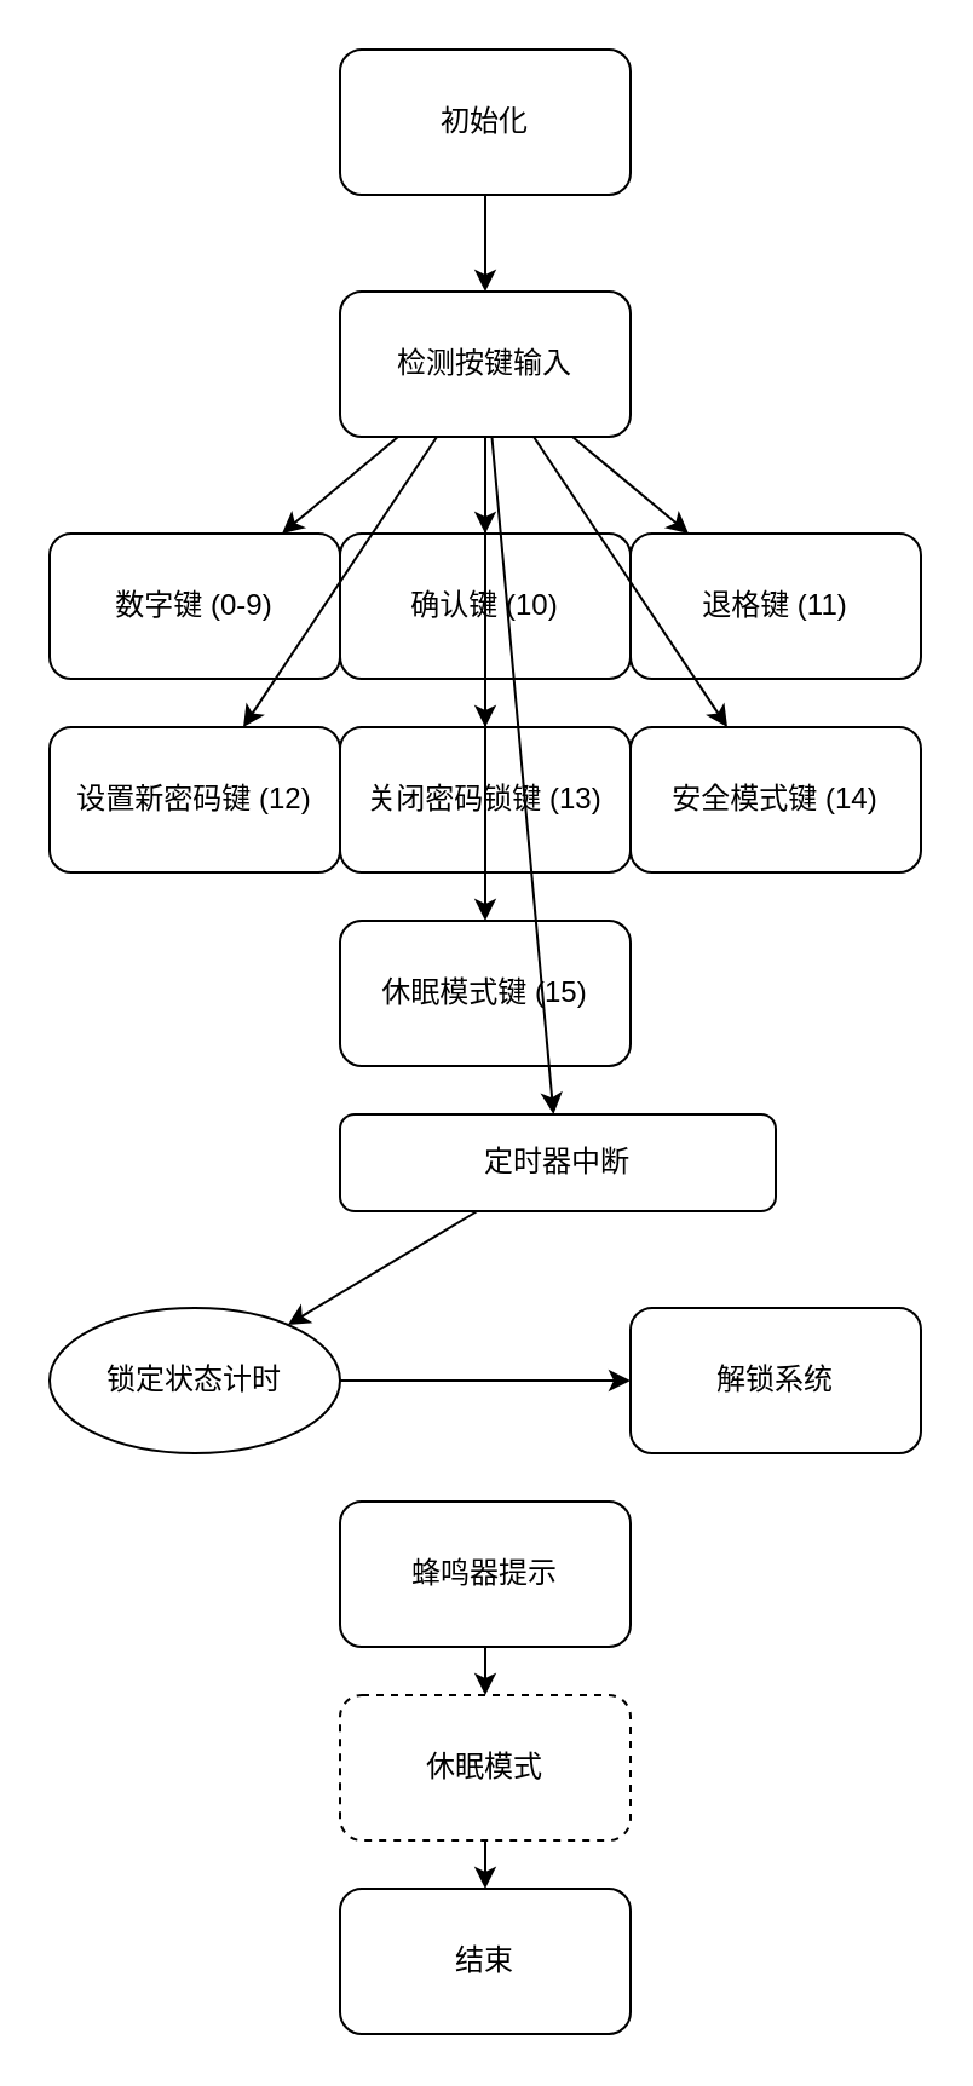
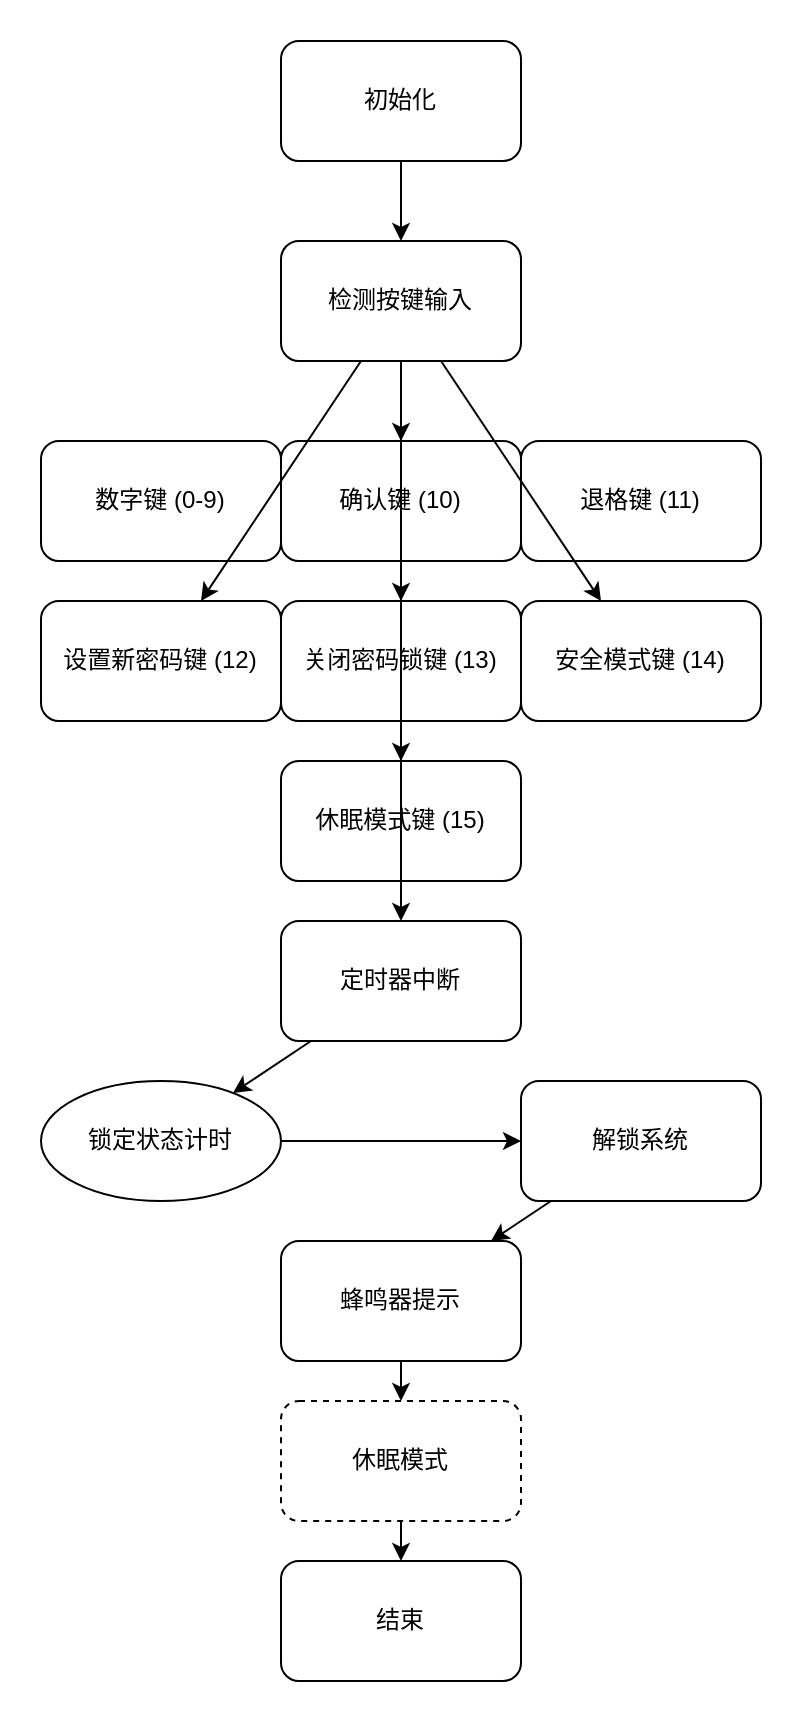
  <mxCell id="0" />
  <mxCell id="1" parent="0" />
  <mxCell id="2" value="初始化" style="rounded=1;whiteSpace=wrap;html=1;" vertex="1" parent="1"><mxGeometry x="140" y="20" width="120" height="60" as="geometry" /></mxCell>
  <mxCell id="3" value="检测按键输入" style="rounded=1;whiteSpace=wrap;html=1;" vertex="1" parent="1"><mxGeometry x="140" y="120" width="120" height="60" as="geometry" /></mxCell>
  <mxCell id="4" value="数字键 (0-9)" style="rounded=1;whiteSpace=wrap;html=1;" vertex="1" parent="1"><mxGeometry x="20" y="220" width="120" height="60" as="geometry" /></mxCell>
  <mxCell id="5" value="确认键 (10)" style="rounded=1;whiteSpace=wrap;html=1;" vertex="1" parent="1"><mxGeometry x="140" y="220" width="120" height="60" as="geometry" /></mxCell>
  <mxCell id="6" value="退格键 (11)" style="rounded=1;whiteSpace=wrap;html=1;" vertex="1" parent="1"><mxGeometry x="260" y="220" width="120" height="60" as="geometry" /></mxCell>
  <mxCell id="7" value="设置新密码键 (12)" style="rounded=1;whiteSpace=wrap;html=1;" vertex="1" parent="1"><mxGeometry x="20" y="300" width="120" height="60" as="geometry" /></mxCell>
  <mxCell id="8" value="关闭密码锁键 (13)" style="rounded=1;whiteSpace=wrap;html=1;" vertex="1" parent="1"><mxGeometry x="140" y="300" width="120" height="60" as="geometry" /></mxCell>
  <mxCell id="9" value="安全模式键 (14)" style="rounded=1;whiteSpace=wrap;html=1;" vertex="1" parent="1"><mxGeometry x="260" y="300" width="120" height="60" as="geometry" /></mxCell>
  <mxCell id="10" value="休眠模式键 (15)" style="rounded=1;whiteSpace=wrap;html=1;" vertex="1" parent="1"><mxGeometry x="140" y="380" width="120" height="60" as="geometry" /></mxCell>
- <mxCell id="11" value="定时器中断" style="rounded=1;whiteSpace=wrap;html=1;" vertex="1" parent="1"><mxGeometry x="140" y="460" width="180" height="40" as="geometry" /></mxCell>
+ <mxCell id="11" value="定时器中断" style="rounded=1;whiteSpace=wrap;html=1;" vertex="1" parent="1"><mxGeometry x="140" y="460" width="120" height="60" as="geometry" /></mxCell>
  <mxCell id="12" value="锁定状态计时" style="ellipse;whiteSpace=wrap;html=1;" vertex="1" parent="1"><mxGeometry x="20" y="540" width="120" height="60" as="geometry" /></mxCell>
  <mxCell id="13" value="解锁系统" style="rounded=1;whiteSpace=wrap;html=1;" vertex="1" parent="1"><mxGeometry x="260" y="540" width="120" height="60" as="geometry" /></mxCell>
  <mxCell id="14" value="蜂鸣器提示" style="rounded=1;whiteSpace=wrap;html=1;" vertex="1" parent="1"><mxGeometry x="140" y="620" width="120" height="60" as="geometry" /></mxCell>
  <mxCell id="15" value="休眠模式" style="rounded=1;whiteSpace=wrap;html=1;dashed=1;" vertex="1" parent="1"><mxGeometry x="140" y="700" width="120" height="60" as="geometry" /></mxCell>
  <mxCell id="16" value="结束" style="rounded=1;whiteSpace=wrap;html=1;" vertex="1" parent="1"><mxGeometry x="140" y="780" width="120" height="60" as="geometry" /></mxCell>
  <mxCell id="17" value="" edge="1" parent="1" source="2" target="3"><mxGeometry relative="1" as="geometry" /></mxCell>
- <mxCell id="18" value="" edge="1" parent="1" source="3" target="4"><mxGeometry relative="1" as="geometry" /></mxCell>
  <mxCell id="19" value="" edge="1" parent="1" source="3" target="5"><mxGeometry relative="1" as="geometry" /></mxCell>
- <mxCell id="20" value="" edge="1" parent="1" source="3" target="6"><mxGeometry relative="1" as="geometry" /></mxCell>
  <mxCell id="21" value="" edge="1" parent="1" source="3" target="7"><mxGeometry relative="1" as="geometry" /></mxCell>
  <mxCell id="22" value="" edge="1" parent="1" source="3" target="8"><mxGeometry relative="1" as="geometry" /></mxCell>
  <mxCell id="23" value="" edge="1" parent="1" source="3" target="9"><mxGeometry relative="1" as="geometry" /></mxCell>
  <mxCell id="24" value="" edge="1" parent="1" source="3" target="10"><mxGeometry relative="1" as="geometry" /></mxCell>
  <mxCell id="25" value="" edge="1" parent="1" source="3" target="11"><mxGeometry relative="1" as="geometry" /></mxCell>
  <mxCell id="26" value="" edge="1" parent="1" source="11" target="12"><mxGeometry relative="1" as="geometry" /></mxCell>
  <mxCell id="27" value="" edge="1" parent="1" source="12" target="13"><mxGeometry relative="1" as="geometry" /></mxCell>
+ <mxCell id="28" value="" edge="1" parent="1" source="13" target="14"><mxGeometry relative="1" as="geometry" /></mxCell>
  <mxCell id="29" value="" edge="1" parent="1" source="14" target="15"><mxGeometry relative="1" as="geometry" /></mxCell>
  <mxCell id="30" value="" edge="1" parent="1" source="15" target="16"><mxGeometry relative="1" as="geometry" /></mxCell>
